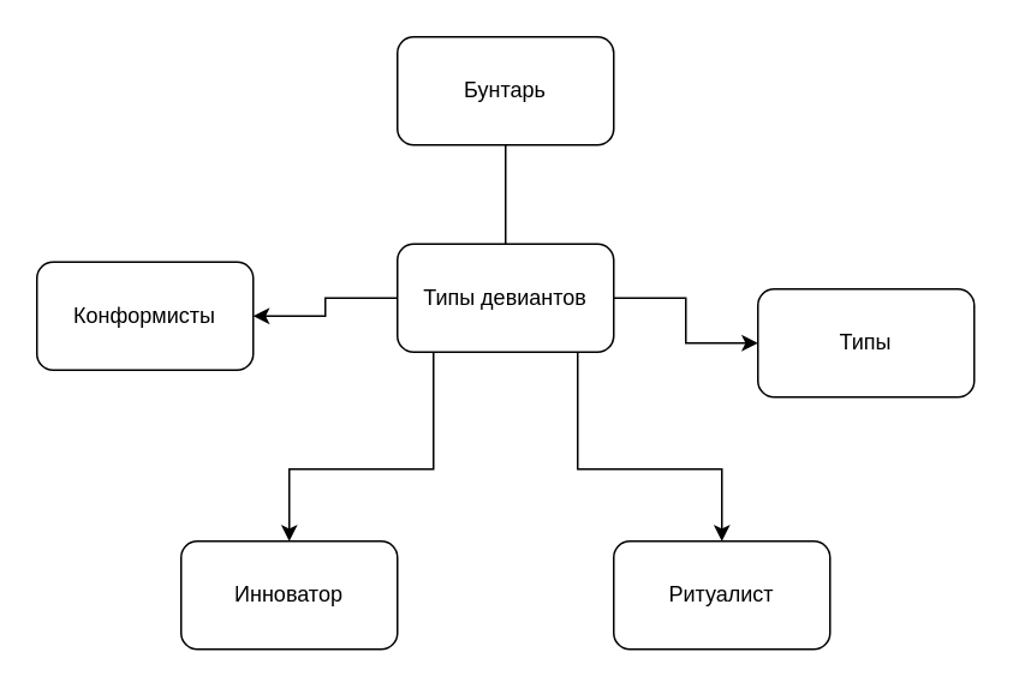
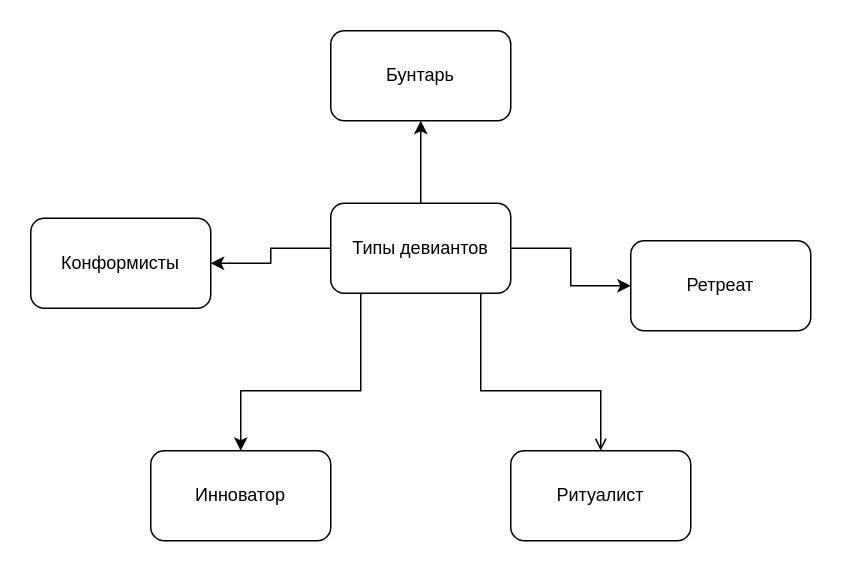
  <mxCell id="0" />
  <mxCell id="1" parent="0" />
  <mxCell id="2" value="" style="edgeStyle=orthogonalEdgeStyle;rounded=0;orthogonalLoop=1;jettySize=auto;html=1;" edge="1" parent="1" source="7" target="8"><mxGeometry relative="1" as="geometry" /></mxCell>
- <mxCell id="3" value="" style="edgeStyle=orthogonalEdgeStyle;rounded=0;orthogonalLoop=1;jettySize=auto;html=1;endArrow=none;" edge="1" parent="1" source="7" target="12"><mxGeometry relative="1" as="geometry" /></mxCell>
+ <mxCell id="3" value="" style="edgeStyle=orthogonalEdgeStyle;rounded=0;orthogonalLoop=1;jettySize=auto;html=1;" edge="1" parent="1" source="7" target="12"><mxGeometry relative="1" as="geometry" /></mxCell>
  <mxCell id="4" value="" style="edgeStyle=orthogonalEdgeStyle;rounded=0;orthogonalLoop=1;jettySize=auto;html=1;" edge="1" parent="1" source="7" target="11"><mxGeometry relative="1" as="geometry" /></mxCell>
  <mxCell id="5" style="edgeStyle=orthogonalEdgeStyle;rounded=0;orthogonalLoop=1;jettySize=auto;html=1;entryX=0.5;entryY=0;entryDx=0;entryDy=0;" edge="1" parent="1" source="7" target="9"><mxGeometry relative="1" as="geometry"><Array as="points"><mxPoint x="240" y="260" /><mxPoint x="160" y="260" /></Array></mxGeometry></mxCell>
- <mxCell id="6" style="edgeStyle=orthogonalEdgeStyle;rounded=0;orthogonalLoop=1;jettySize=auto;html=1;" edge="1" parent="1" source="7" target="10"><mxGeometry relative="1" as="geometry"><Array as="points"><mxPoint x="320" y="260" /><mxPoint x="400" y="260" /></Array></mxGeometry></mxCell>
+ <mxCell id="6" style="edgeStyle=orthogonalEdgeStyle;rounded=0;orthogonalLoop=1;jettySize=auto;html=1;endArrow=open;" edge="1" parent="1" source="7" target="10"><mxGeometry relative="1" as="geometry"><Array as="points"><mxPoint x="320" y="260" /><mxPoint x="400" y="260" /></Array></mxGeometry></mxCell>
  <mxCell id="7" value="Типы девиантов" style="rounded=1;whiteSpace=wrap;html=1;" vertex="1" parent="1"><mxGeometry x="220" y="135" width="120" height="60" as="geometry" /></mxCell>
  <mxCell id="8" value="Конформисты" style="rounded=1;whiteSpace=wrap;html=1;" vertex="1" parent="1"><mxGeometry x="20" y="145" width="120" height="60" as="geometry" /></mxCell>
  <mxCell id="9" value="Инноватор" style="rounded=1;whiteSpace=wrap;html=1;" vertex="1" parent="1"><mxGeometry x="100" y="300" width="120" height="60" as="geometry" /></mxCell>
  <mxCell id="10" value="Ритуалист" style="rounded=1;whiteSpace=wrap;html=1;" vertex="1" parent="1"><mxGeometry x="340" y="300" width="120" height="60" as="geometry" /></mxCell>
- <mxCell id="11" value="Типы" style="rounded=1;whiteSpace=wrap;html=1;" vertex="1" parent="1"><mxGeometry x="420" y="160" width="120" height="60" as="geometry" /></mxCell>
+ <mxCell id="11" value="Ретреат" style="rounded=1;whiteSpace=wrap;html=1;" vertex="1" parent="1"><mxGeometry x="420" y="160" width="120" height="60" as="geometry" /></mxCell>
  <mxCell id="12" value="Бунтарь" style="rounded=1;whiteSpace=wrap;html=1;" vertex="1" parent="1"><mxGeometry x="220" y="20" width="120" height="60" as="geometry" /></mxCell>
